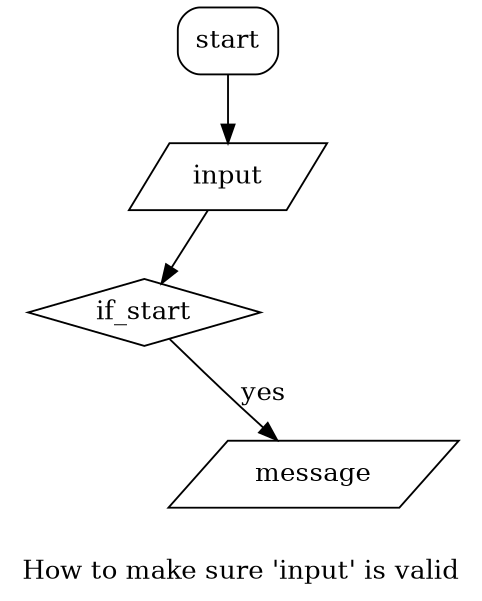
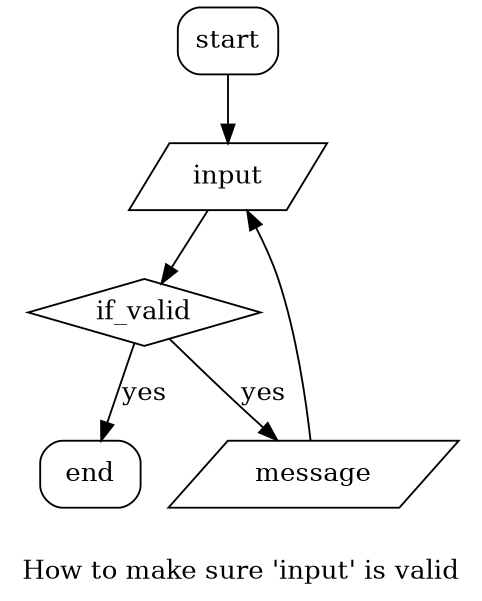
  digraph {
    label="How to make sure 'input' is valid"
    node [shape=box]
    start [style=rounded]
    input [shape=parallelogram]
-   if_valid [shape=diamond label=if_start]
+   if_valid [shape=diamond]
+   end [style=rounded]
    message [shape=parallelogram]
    start -> input
    input -> if_valid
+   if_valid -> end [label=yes]
    if_valid -> message [label=yes]
+   message -> input
  }
